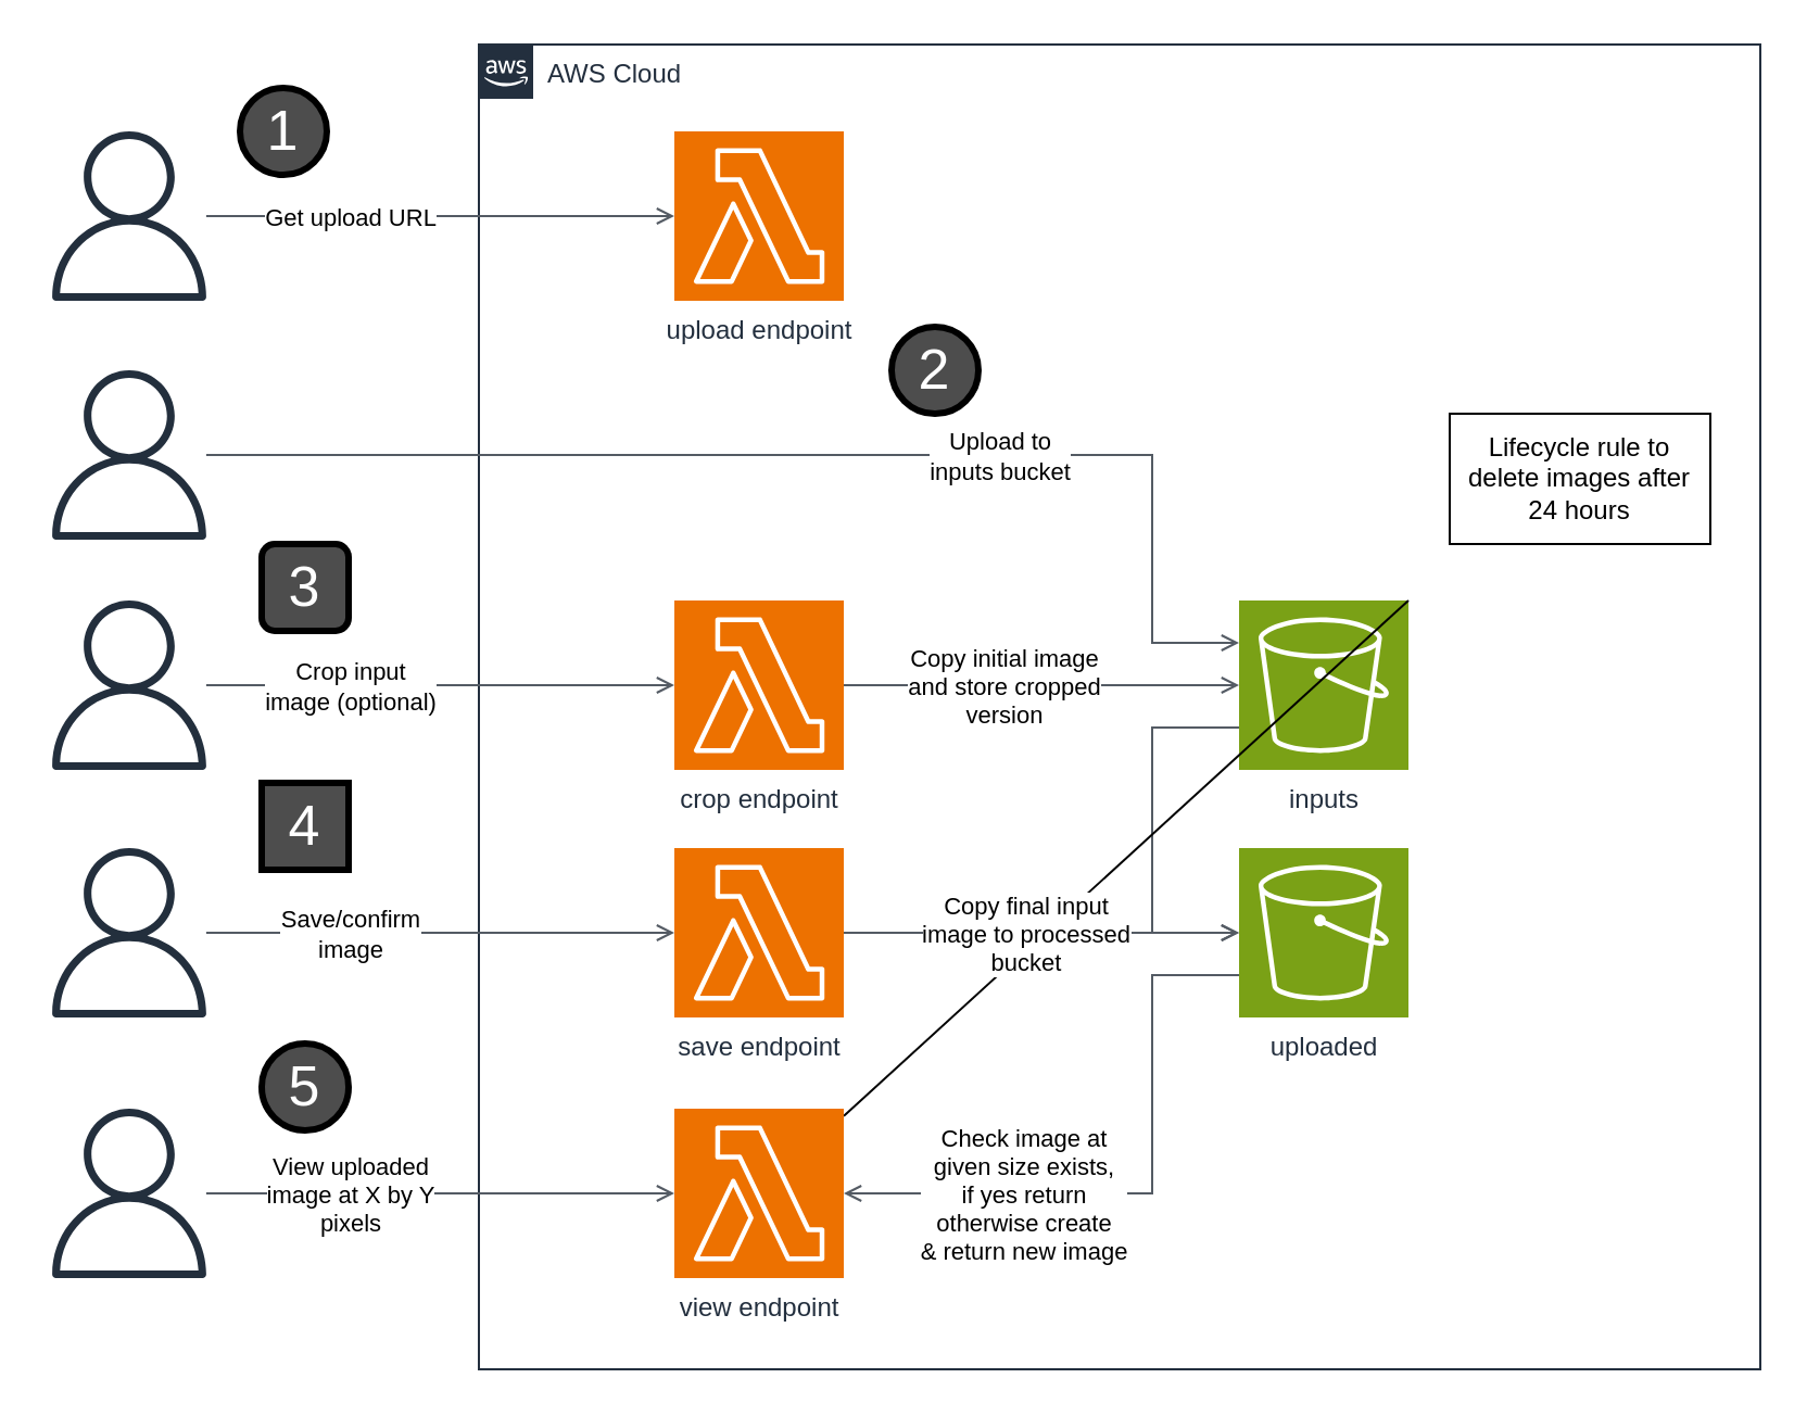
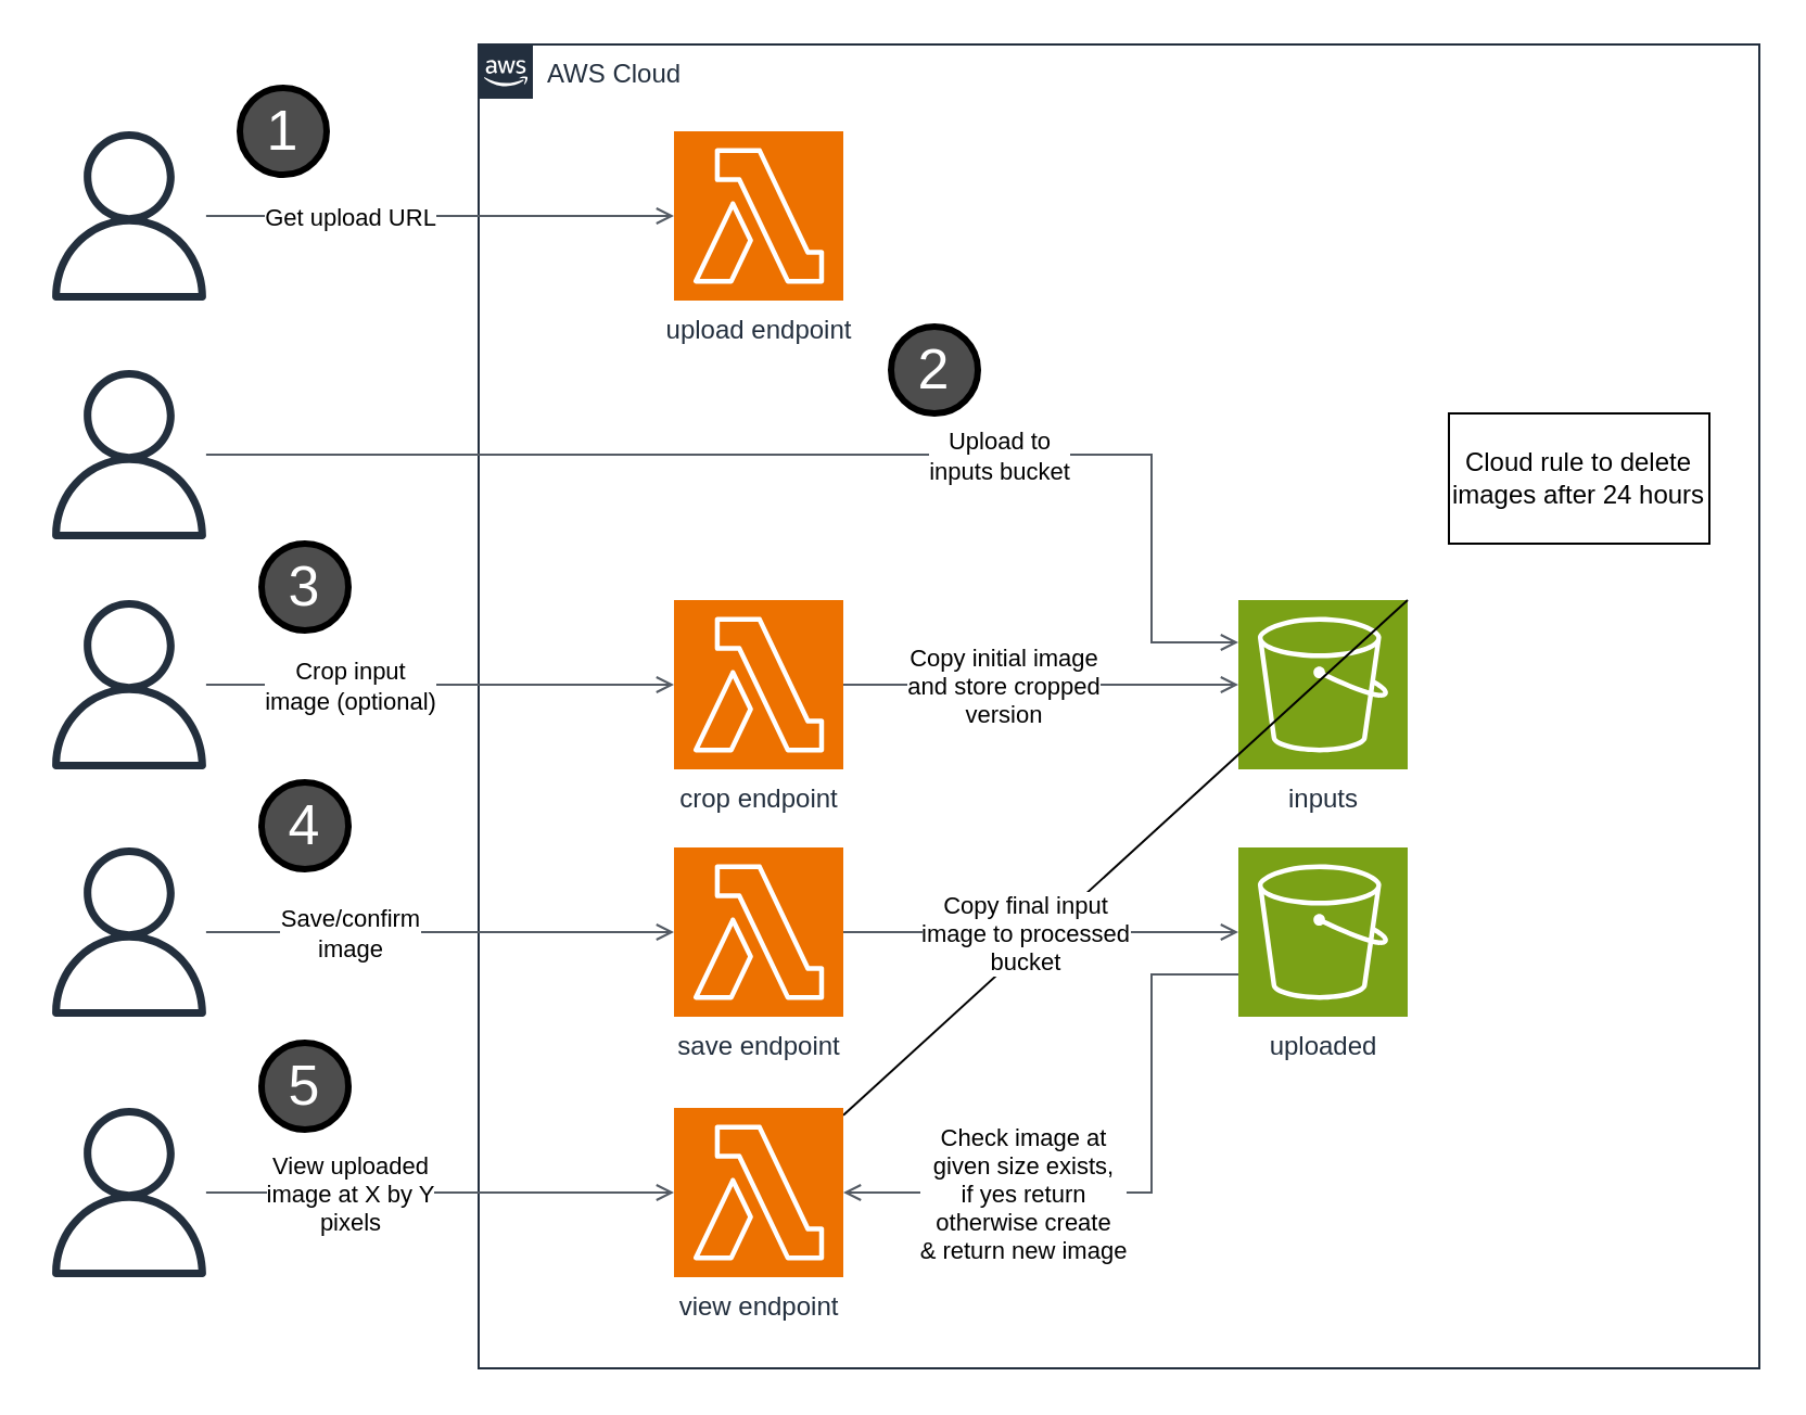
  <mxCell id="0" />
  <mxCell id="1" parent="0" />
  <mxCell id="2" value="AWS Cloud" style="points=[[0,0],[0.25,0],[0.5,0],[0.75,0],[1,0],[1,0.25],[1,0.5],[1,0.75],[1,1],[0.75,1],[0.5,1],[0.25,1],[0,1],[0,0.75],[0,0.5],[0,0.25]];outlineConnect=0;gradientColor=none;html=1;whiteSpace=wrap;fontSize=12;fontStyle=0;container=1;pointerEvents=0;collapsible=0;recursiveResize=0;shape=mxgraph.aws4.group;grIcon=mxgraph.aws4.group_aws_cloud_alt;strokeColor=#232F3E;fillColor=none;verticalAlign=top;align=left;spacingLeft=30;fontColor=#232F3E;dashed=0;" vertex="1" parent="1"><mxGeometry x="220" y="20" width="590" height="610" as="geometry" /></mxCell>
  <mxCell id="3" value="crop endpoint" style="sketch=0;points=[[0,0,0],[0.25,0,0],[0.5,0,0],[0.75,0,0],[1,0,0],[0,1,0],[0.25,1,0],[0.5,1,0],[0.75,1,0],[1,1,0],[0,0.25,0],[0,0.5,0],[0,0.75,0],[1,0.25,0],[1,0.5,0],[1,0.75,0]];outlineConnect=0;fontColor=#232F3E;fillColor=#ED7100;strokeColor=#ffffff;dashed=0;verticalLabelPosition=bottom;verticalAlign=top;align=center;html=1;fontSize=12;fontStyle=0;aspect=fixed;shape=mxgraph.aws4.resourceIcon;resIcon=mxgraph.aws4.lambda;" vertex="1" parent="2"><mxGeometry x="90" y="256" width="78" height="78" as="geometry" /></mxCell>
  <mxCell id="4" value="" style="edgeStyle=orthogonalEdgeStyle;html=1;endArrow=open;elbow=vertical;startArrow=none;endFill=0;strokeColor=#545B64;rounded=0;exitX=1;exitY=0.5;exitDx=0;exitDy=0;exitPerimeter=0;entryX=0;entryY=0.5;entryDx=0;entryDy=0;entryPerimeter=0;" edge="1" parent="2" source="3" target="6"><mxGeometry width="100" relative="1" as="geometry"><mxPoint x="90" y="430" as="sourcePoint" /><mxPoint x="190" y="430" as="targetPoint" /><Array as="points"><mxPoint x="240" y="295" /></Array></mxGeometry></mxCell>
  <mxCell id="5" value="Copy initial image&lt;br&gt;and store cropped&lt;br&gt;version" style="edgeLabel;html=1;align=center;verticalAlign=middle;resizable=0;points=[];" vertex="1" connectable="0" parent="4"><mxGeometry x="0.006" y="-2" relative="1" as="geometry"><mxPoint x="-19" y="-2" as="offset" /></mxGeometry></mxCell>
  <mxCell id="6" value="inputs" style="sketch=0;points=[[0,0,0],[0.25,0,0],[0.5,0,0],[0.75,0,0],[1,0,0],[0,1,0],[0.25,1,0],[0.5,1,0],[0.75,1,0],[1,1,0],[0,0.25,0],[0,0.5,0],[0,0.75,0],[1,0.25,0],[1,0.5,0],[1,0.75,0]];outlineConnect=0;fontColor=#232F3E;fillColor=#7AA116;strokeColor=#ffffff;dashed=0;verticalLabelPosition=bottom;verticalAlign=top;align=center;html=1;fontSize=12;fontStyle=0;aspect=fixed;shape=mxgraph.aws4.resourceIcon;resIcon=mxgraph.aws4.s3;" vertex="1" parent="2"><mxGeometry x="350" y="256" width="78" height="78" as="geometry" /></mxCell>
  <mxCell id="7" value="upload endpoint" style="sketch=0;points=[[0,0,0],[0.25,0,0],[0.5,0,0],[0.75,0,0],[1,0,0],[0,1,0],[0.25,1,0],[0.5,1,0],[0.75,1,0],[1,1,0],[0,0.25,0],[0,0.5,0],[0,0.75,0],[1,0.25,0],[1,0.5,0],[1,0.75,0]];outlineConnect=0;fontColor=#232F3E;fillColor=#ED7100;strokeColor=#ffffff;dashed=0;verticalLabelPosition=bottom;verticalAlign=top;align=center;html=1;fontSize=12;fontStyle=0;aspect=fixed;shape=mxgraph.aws4.resourceIcon;resIcon=mxgraph.aws4.lambda;" vertex="1" parent="2"><mxGeometry x="90" y="40" width="78" height="78" as="geometry" /></mxCell>
  <mxCell id="8" value="uploaded" style="sketch=0;points=[[0,0,0],[0.25,0,0],[0.5,0,0],[0.75,0,0],[1,0,0],[0,1,0],[0.25,1,0],[0.5,1,0],[0.75,1,0],[1,1,0],[0,0.25,0],[0,0.5,0],[0,0.75,0],[1,0.25,0],[1,0.5,0],[1,0.75,0]];outlineConnect=0;fontColor=#232F3E;fillColor=#7AA116;strokeColor=#ffffff;dashed=0;verticalLabelPosition=bottom;verticalAlign=top;align=center;html=1;fontSize=12;fontStyle=0;aspect=fixed;shape=mxgraph.aws4.resourceIcon;resIcon=mxgraph.aws4.s3;" vertex="1" parent="2"><mxGeometry x="350" y="370" width="78" height="78" as="geometry" /></mxCell>
- <mxCell id="9" value="" style="edgeStyle=orthogonalEdgeStyle;html=1;endArrow=open;elbow=vertical;startArrow=none;endFill=0;strokeColor=#545B64;rounded=0;exitX=0;exitY=0.75;exitDx=0;exitDy=0;exitPerimeter=0;entryX=0;entryY=0.5;entryDx=0;entryDy=0;entryPerimeter=0;" edge="1" parent="2" source="6" target="8"><mxGeometry width="100" relative="1" as="geometry"><mxPoint x="360" y="620" as="sourcePoint" /><mxPoint x="460" y="620" as="targetPoint" /><Array as="points"><mxPoint x="310" y="315" /><mxPoint x="310" y="409" /></Array></mxGeometry></mxCell>
- <mxCell id="10" value="Lifecycle rule to delete images after 24 hours" style="rounded=0;whiteSpace=wrap;html=1;" vertex="1" parent="2"><mxGeometry x="447" y="170" width="120" height="60" as="geometry" /></mxCell>
+ <mxCell id="10" value="Cloud rule to delete images after 24 hours" style="rounded=0;whiteSpace=wrap;html=1;" vertex="1" parent="2"><mxGeometry x="447" y="170" width="120" height="60" as="geometry" /></mxCell>
  <mxCell id="11" value="" style="endArrow=none;html=1;rounded=0;exitX=1;exitY=0;exitDx=0;exitDy=0;exitPerimeter=0;" edge="1" parent="2" source="6" target="28"><mxGeometry width="50" height="50" relative="1" as="geometry"><mxPoint x="330" y="180" as="sourcePoint" /><mxPoint x="380" y="130" as="targetPoint" /></mxGeometry></mxCell>
  <mxCell id="12" value="2" style="ellipse;whiteSpace=wrap;html=1;aspect=fixed;fillColor=#4D4D4D;strokeWidth=3;fontColor=#FFFFFF;fontSize=26;" vertex="1" parent="2"><mxGeometry x="190" y="130" width="40" height="40" as="geometry" /></mxCell>
  <mxCell id="13" value="" style="sketch=0;outlineConnect=0;fontColor=#232F3E;gradientColor=none;fillColor=#232F3D;strokeColor=none;dashed=0;verticalLabelPosition=bottom;verticalAlign=top;align=center;html=1;fontSize=12;fontStyle=0;aspect=fixed;pointerEvents=1;shape=mxgraph.aws4.user;" vertex="1" parent="1"><mxGeometry x="20" y="60" width="78" height="78" as="geometry" /></mxCell>
  <mxCell id="14" value="" style="edgeStyle=orthogonalEdgeStyle;html=1;endArrow=open;elbow=vertical;startArrow=none;endFill=0;strokeColor=#545B64;rounded=0;entryX=0;entryY=0.5;entryDx=0;entryDy=0;entryPerimeter=0;" edge="1" parent="1" source="13" target="7"><mxGeometry width="100" relative="1" as="geometry"><mxPoint x="110" y="110" as="sourcePoint" /><mxPoint x="150" y="50" as="targetPoint" /></mxGeometry></mxCell>
  <mxCell id="15" value="Get upload URL" style="edgeLabel;html=1;align=center;verticalAlign=middle;resizable=0;points=[];" vertex="1" connectable="0" parent="14"><mxGeometry x="-0.086" y="-4" relative="1" as="geometry"><mxPoint x="-33" y="-4" as="offset" /></mxGeometry></mxCell>
  <mxCell id="16" value="" style="sketch=0;outlineConnect=0;fontColor=#232F3E;gradientColor=none;fillColor=#232F3D;strokeColor=none;dashed=0;verticalLabelPosition=bottom;verticalAlign=top;align=center;html=1;fontSize=12;fontStyle=0;aspect=fixed;pointerEvents=1;shape=mxgraph.aws4.user;" vertex="1" parent="1"><mxGeometry x="20" y="170" width="78" height="78" as="geometry" /></mxCell>
  <mxCell id="17" value="" style="edgeStyle=orthogonalEdgeStyle;html=1;endArrow=open;elbow=vertical;startArrow=none;endFill=0;strokeColor=#545B64;rounded=0;entryX=0;entryY=0.25;entryDx=0;entryDy=0;entryPerimeter=0;" edge="1" parent="1" source="16" target="6"><mxGeometry width="100" relative="1" as="geometry"><mxPoint x="110" y="220" as="sourcePoint" /><mxPoint x="310" y="209" as="targetPoint" /><Array as="points"><mxPoint x="530" y="209" /><mxPoint x="530" y="296" /></Array></mxGeometry></mxCell>
  <mxCell id="18" value="Upload to &lt;br&gt;inputs bucket" style="edgeLabel;html=1;align=center;verticalAlign=middle;resizable=0;points=[];" vertex="1" connectable="0" parent="17"><mxGeometry x="-0.086" y="-4" relative="1" as="geometry"><mxPoint x="108" y="-4" as="offset" /></mxGeometry></mxCell>
  <mxCell id="19" value="" style="sketch=0;outlineConnect=0;fontColor=#232F3E;gradientColor=none;fillColor=#232F3D;strokeColor=none;dashed=0;verticalLabelPosition=bottom;verticalAlign=top;align=center;html=1;fontSize=12;fontStyle=0;aspect=fixed;pointerEvents=1;shape=mxgraph.aws4.user;" vertex="1" parent="1"><mxGeometry x="20" y="276" width="78" height="78" as="geometry" /></mxCell>
  <mxCell id="20" value="" style="edgeStyle=orthogonalEdgeStyle;html=1;endArrow=open;elbow=vertical;startArrow=none;endFill=0;strokeColor=#545B64;rounded=0;entryX=0;entryY=0.5;entryDx=0;entryDy=0;entryPerimeter=0;" edge="1" parent="1" source="19" target="3"><mxGeometry width="100" relative="1" as="geometry"><mxPoint x="110" y="326" as="sourcePoint" /><mxPoint x="210" y="410" as="targetPoint" /></mxGeometry></mxCell>
  <mxCell id="21" value="Crop input &lt;br&gt;image (optional)" style="edgeLabel;html=1;align=center;verticalAlign=middle;resizable=0;points=[];" vertex="1" connectable="0" parent="20"><mxGeometry x="-0.086" y="-4" relative="1" as="geometry"><mxPoint x="-33" y="-4" as="offset" /></mxGeometry></mxCell>
  <mxCell id="22" value="save endpoint" style="sketch=0;points=[[0,0,0],[0.25,0,0],[0.5,0,0],[0.75,0,0],[1,0,0],[0,1,0],[0.25,1,0],[0.5,1,0],[0.75,1,0],[1,1,0],[0,0.25,0],[0,0.5,0],[0,0.75,0],[1,0.25,0],[1,0.5,0],[1,0.75,0]];outlineConnect=0;fontColor=#232F3E;fillColor=#ED7100;strokeColor=#ffffff;dashed=0;verticalLabelPosition=bottom;verticalAlign=top;align=center;html=1;fontSize=12;fontStyle=0;aspect=fixed;shape=mxgraph.aws4.resourceIcon;resIcon=mxgraph.aws4.lambda;" vertex="1" parent="1"><mxGeometry x="310" y="390" width="78" height="78" as="geometry" /></mxCell>
  <mxCell id="23" value="" style="sketch=0;outlineConnect=0;fontColor=#232F3E;gradientColor=none;fillColor=#232F3D;strokeColor=none;dashed=0;verticalLabelPosition=bottom;verticalAlign=top;align=center;html=1;fontSize=12;fontStyle=0;aspect=fixed;pointerEvents=1;shape=mxgraph.aws4.user;" vertex="1" parent="1"><mxGeometry x="20" y="390" width="78" height="78" as="geometry" /></mxCell>
  <mxCell id="24" value="" style="edgeStyle=orthogonalEdgeStyle;html=1;endArrow=open;elbow=vertical;startArrow=none;endFill=0;strokeColor=#545B64;rounded=0;entryX=0;entryY=0.5;entryDx=0;entryDy=0;entryPerimeter=0;" edge="1" parent="1" source="23" target="22"><mxGeometry width="100" relative="1" as="geometry"><mxPoint x="110" y="440" as="sourcePoint" /><mxPoint x="210" y="524" as="targetPoint" /></mxGeometry></mxCell>
  <mxCell id="25" value="Save/confirm&lt;br&gt;image" style="edgeLabel;html=1;align=center;verticalAlign=middle;resizable=0;points=[];" vertex="1" connectable="0" parent="24"><mxGeometry x="-0.086" y="-4" relative="1" as="geometry"><mxPoint x="-33" y="-4" as="offset" /></mxGeometry></mxCell>
  <mxCell id="26" value="" style="edgeStyle=orthogonalEdgeStyle;html=1;endArrow=open;elbow=vertical;startArrow=none;endFill=0;strokeColor=#545B64;rounded=0;exitX=1;exitY=0.5;exitDx=0;exitDy=0;exitPerimeter=0;entryX=0;entryY=0.5;entryDx=0;entryDy=0;entryPerimeter=0;" edge="1" parent="1" source="22" target="8"><mxGeometry width="100" relative="1" as="geometry"><mxPoint x="230" y="530" as="sourcePoint" /><mxPoint x="520" y="429" as="targetPoint" /></mxGeometry></mxCell>
  <mxCell id="27" value="Copy final input &lt;br&gt;image to processed&lt;br&gt;bucket" style="edgeLabel;html=1;align=center;verticalAlign=middle;resizable=0;points=[];" vertex="1" connectable="0" parent="26"><mxGeometry x="-0.212" y="1" relative="1" as="geometry"><mxPoint x="11" y="1" as="offset" /></mxGeometry></mxCell>
  <mxCell id="28" value="view endpoint" style="sketch=0;points=[[0,0,0],[0.25,0,0],[0.5,0,0],[0.75,0,0],[1,0,0],[0,1,0],[0.25,1,0],[0.5,1,0],[0.75,1,0],[1,1,0],[0,0.25,0],[0,0.5,0],[0,0.75,0],[1,0.25,0],[1,0.5,0],[1,0.75,0]];outlineConnect=0;fontColor=#232F3E;fillColor=#ED7100;strokeColor=#ffffff;dashed=0;verticalLabelPosition=bottom;verticalAlign=top;align=center;html=1;fontSize=12;fontStyle=0;aspect=fixed;shape=mxgraph.aws4.resourceIcon;resIcon=mxgraph.aws4.lambda;" vertex="1" parent="1"><mxGeometry x="310" y="510" width="78" height="78" as="geometry" /></mxCell>
  <mxCell id="29" value="" style="sketch=0;outlineConnect=0;fontColor=#232F3E;gradientColor=none;fillColor=#232F3D;strokeColor=none;dashed=0;verticalLabelPosition=bottom;verticalAlign=top;align=center;html=1;fontSize=12;fontStyle=0;aspect=fixed;pointerEvents=1;shape=mxgraph.aws4.user;" vertex="1" parent="1"><mxGeometry x="20" y="510" width="78" height="78" as="geometry" /></mxCell>
  <mxCell id="30" value="" style="edgeStyle=orthogonalEdgeStyle;html=1;endArrow=open;elbow=vertical;startArrow=none;endFill=0;strokeColor=#545B64;rounded=0;entryX=0;entryY=0.5;entryDx=0;entryDy=0;entryPerimeter=0;" edge="1" parent="1" source="29" target="28"><mxGeometry width="100" relative="1" as="geometry"><mxPoint x="110" y="560" as="sourcePoint" /><mxPoint x="210" y="644" as="targetPoint" /></mxGeometry></mxCell>
  <mxCell id="31" value="View uploaded&lt;br&gt;image at X by Y &lt;br&gt;pixels" style="edgeLabel;html=1;align=center;verticalAlign=middle;resizable=0;points=[];" vertex="1" connectable="0" parent="30"><mxGeometry x="-0.086" y="-4" relative="1" as="geometry"><mxPoint x="-33" y="-4" as="offset" /></mxGeometry></mxCell>
  <mxCell id="32" value="" style="edgeStyle=orthogonalEdgeStyle;html=1;endArrow=none;elbow=vertical;startArrow=open;startFill=0;strokeColor=#545B64;rounded=0;entryX=0;entryY=0.75;entryDx=0;entryDy=0;entryPerimeter=0;exitX=1;exitY=0.5;exitDx=0;exitDy=0;exitPerimeter=0;" edge="1" parent="1" source="28" target="8"><mxGeometry width="100" relative="1" as="geometry"><mxPoint x="400" y="680" as="sourcePoint" /><mxPoint x="520" y="549" as="targetPoint" /><Array as="points"><mxPoint x="530" y="549" /><mxPoint x="530" y="448" /></Array></mxGeometry></mxCell>
  <mxCell id="33" value="Check image at &lt;br&gt;given size exists, &lt;br&gt;if yes return&lt;br&gt;otherwise create&lt;br&gt;&amp;amp; return new image" style="edgeLabel;html=1;align=center;verticalAlign=middle;resizable=0;points=[];" vertex="1" connectable="0" parent="32"><mxGeometry x="-0.045" y="-2" relative="1" as="geometry"><mxPoint x="-53" y="-2" as="offset" /></mxGeometry></mxCell>
  <mxCell id="34" value="1" style="ellipse;whiteSpace=wrap;html=1;aspect=fixed;fillColor=#4D4D4D;strokeWidth=3;fontColor=#FFFFFF;fontSize=26;" vertex="1" parent="1"><mxGeometry x="110" y="40" width="40" height="40" as="geometry" /></mxCell>
- <mxCell id="35" value="3" style="whiteSpace=wrap;html=1;aspect=fixed;fillColor=#4D4D4D;strokeWidth=3;fontColor=#FFFFFF;fontSize=26;rounded=1;" vertex="1" parent="1"><mxGeometry x="120" y="250" width="40" height="40" as="geometry" /></mxCell>
- <mxCell id="36" value="4" style="whiteSpace=wrap;html=1;aspect=fixed;fillColor=#4D4D4D;strokeWidth=3;fontColor=#FFFFFF;fontSize=26;rounded=0;" vertex="1" parent="1"><mxGeometry x="120" y="360" width="40" height="40" as="geometry" /></mxCell>
+ <mxCell id="35" value="3" style="ellipse;whiteSpace=wrap;html=1;aspect=fixed;fillColor=#4D4D4D;strokeWidth=3;fontColor=#FFFFFF;fontSize=26;" vertex="1" parent="1"><mxGeometry x="120" y="250" width="40" height="40" as="geometry" /></mxCell>
+ <mxCell id="36" value="4" style="ellipse;whiteSpace=wrap;html=1;aspect=fixed;fillColor=#4D4D4D;strokeWidth=3;fontColor=#FFFFFF;fontSize=26;" vertex="1" parent="1"><mxGeometry x="120" y="360" width="40" height="40" as="geometry" /></mxCell>
  <mxCell id="37" value="5" style="ellipse;whiteSpace=wrap;html=1;aspect=fixed;fillColor=#4D4D4D;strokeWidth=3;fontColor=#FFFFFF;fontSize=26;" vertex="1" parent="1"><mxGeometry x="120" y="480" width="40" height="40" as="geometry" /></mxCell>
